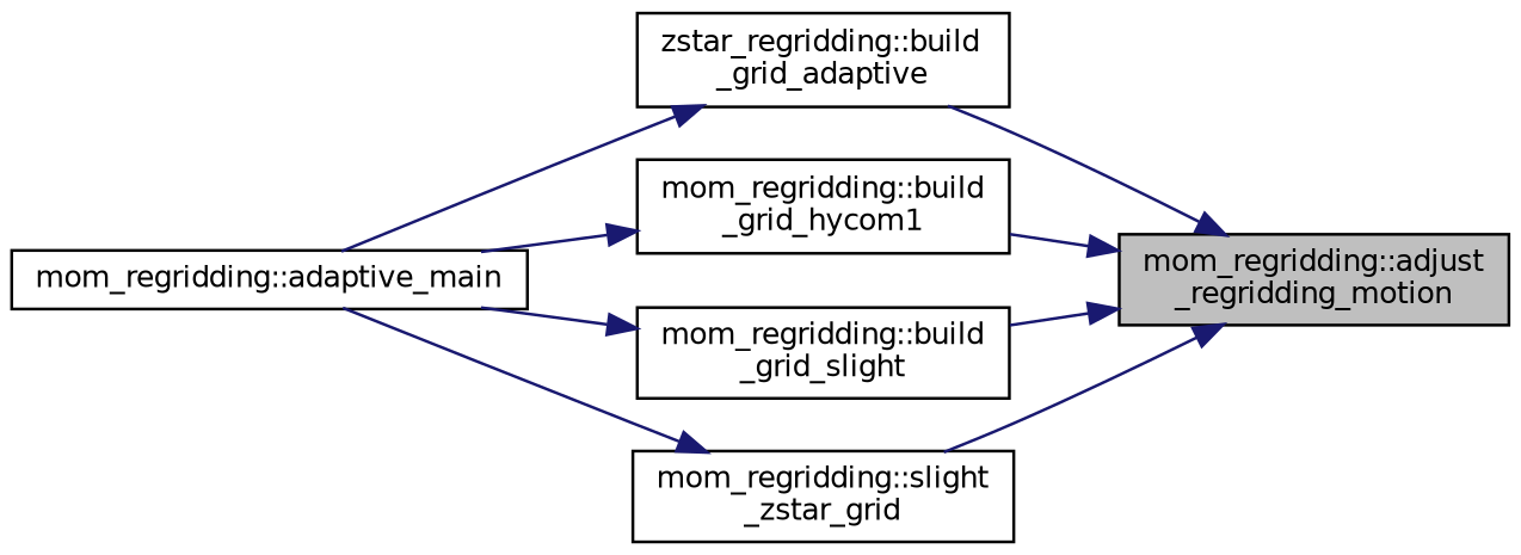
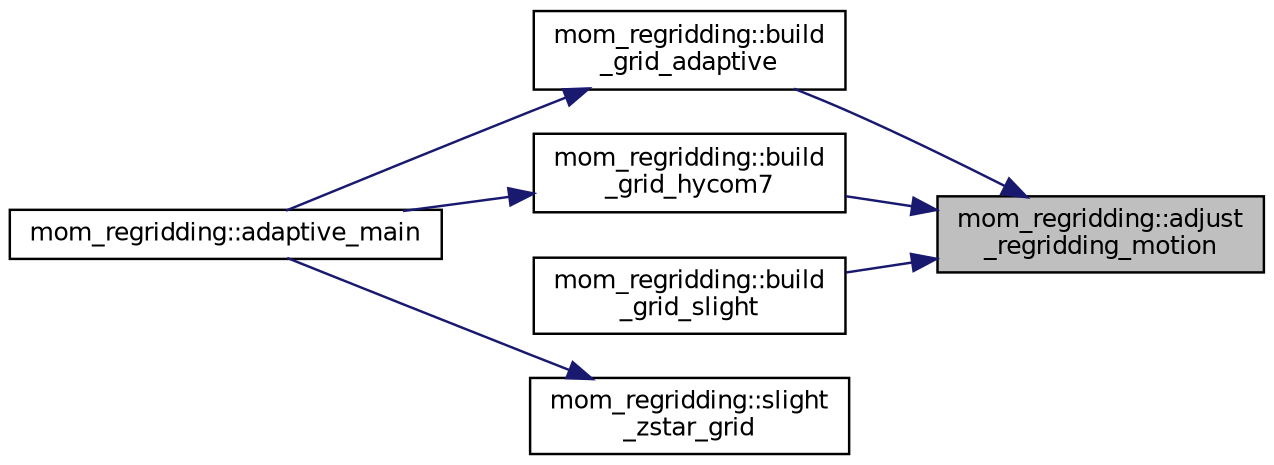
  digraph {
    rankdir=RL
    node [color=black fillcolor=white fontname=Helvetica fontsize=10 shape=record style=filled]
    edge [color=midnightblue dir=back fontname=Helvetica fontsize=10 labelfontname=Helvetica labelfontsize=10 style=solid]
    n1 [fillcolor=grey75 fontcolor=black height=0.2 label="mom_regridding::adjust\l_regridding_motion" width=0.4]
-   n2 [height=0.2 label="zstar_regridding::build\l_grid_adaptive" width=0.4]
-   n3 [height=0.2 label="mom_regridding::build\l_grid_hycom1" width=0.4]
+   n2 [height=0.2 label="mom_regridding::build\l_grid_adaptive" width=0.4]
+   n3 [height=0.2 label="mom_regridding::build\l_grid_hycom7" width=0.4]
    n4 [height=0.2 label="mom_regridding::build\l_grid_slight" width=0.4]
    n5 [height=0.2 label="mom_regridding::slight\l_zstar_grid" width=0.4]
    n6 [height=0.2 label="mom_regridding::adaptive_main" width=0.4]
    n1 -> n2
    n1 -> n3
    n1 -> n4
-   n1 -> n5
    n2 -> n6
    n3 -> n6
-   n4 -> n6
    n5 -> n6
  }
